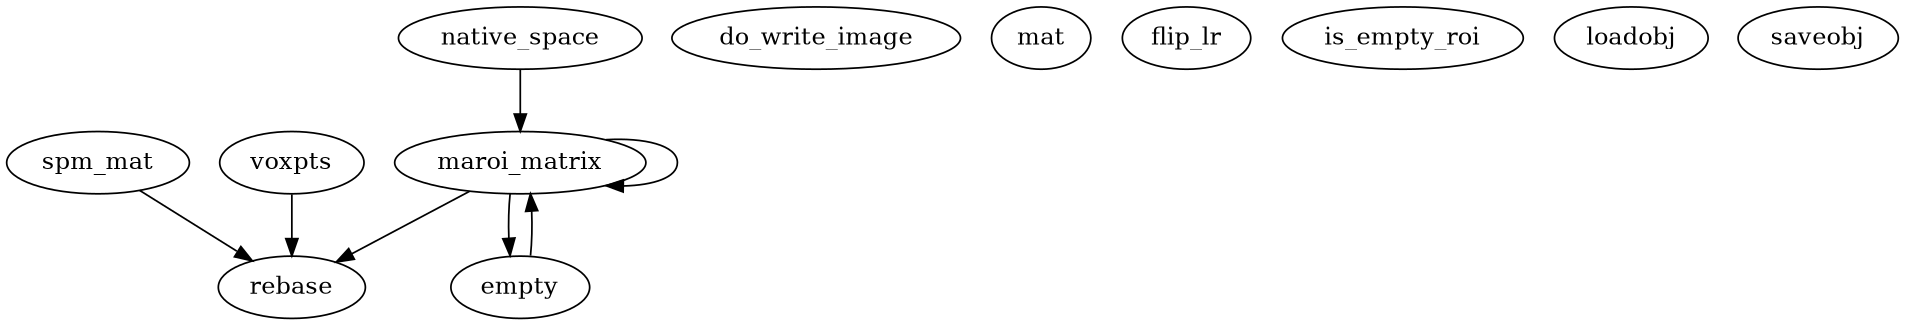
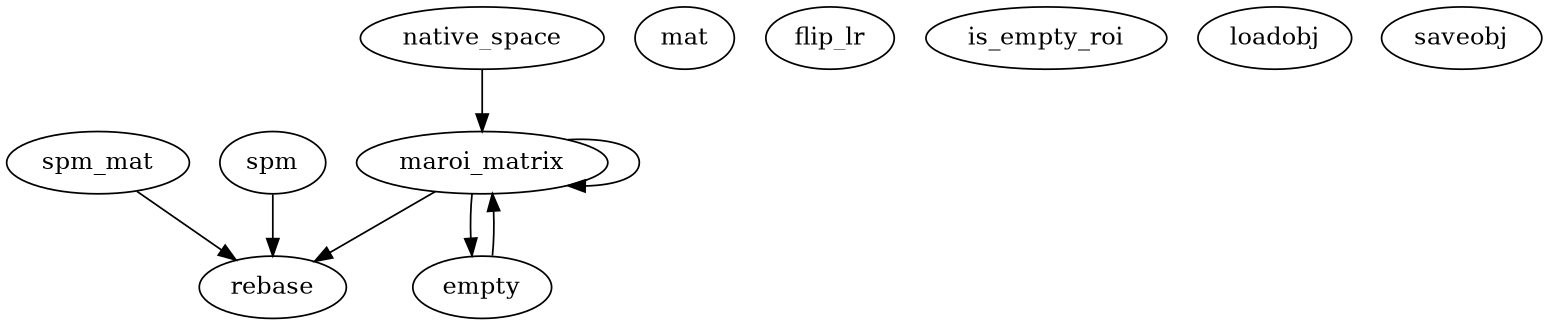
  digraph {
    maroi_matrix
    n2 [label=empty]
    rebase
    native_space
    spm_mat
-   voxpts
-   do_write_image
+   voxpts [label=spm]
    n8 [label=mat]
    flip_lr
    is_empty_roi
    loadobj
    saveobj
    maroi_matrix -> maroi_matrix
    maroi_matrix -> n2
    maroi_matrix -> rebase
    n2 -> maroi_matrix
    native_space -> maroi_matrix
    spm_mat -> rebase
    voxpts -> rebase
  }
